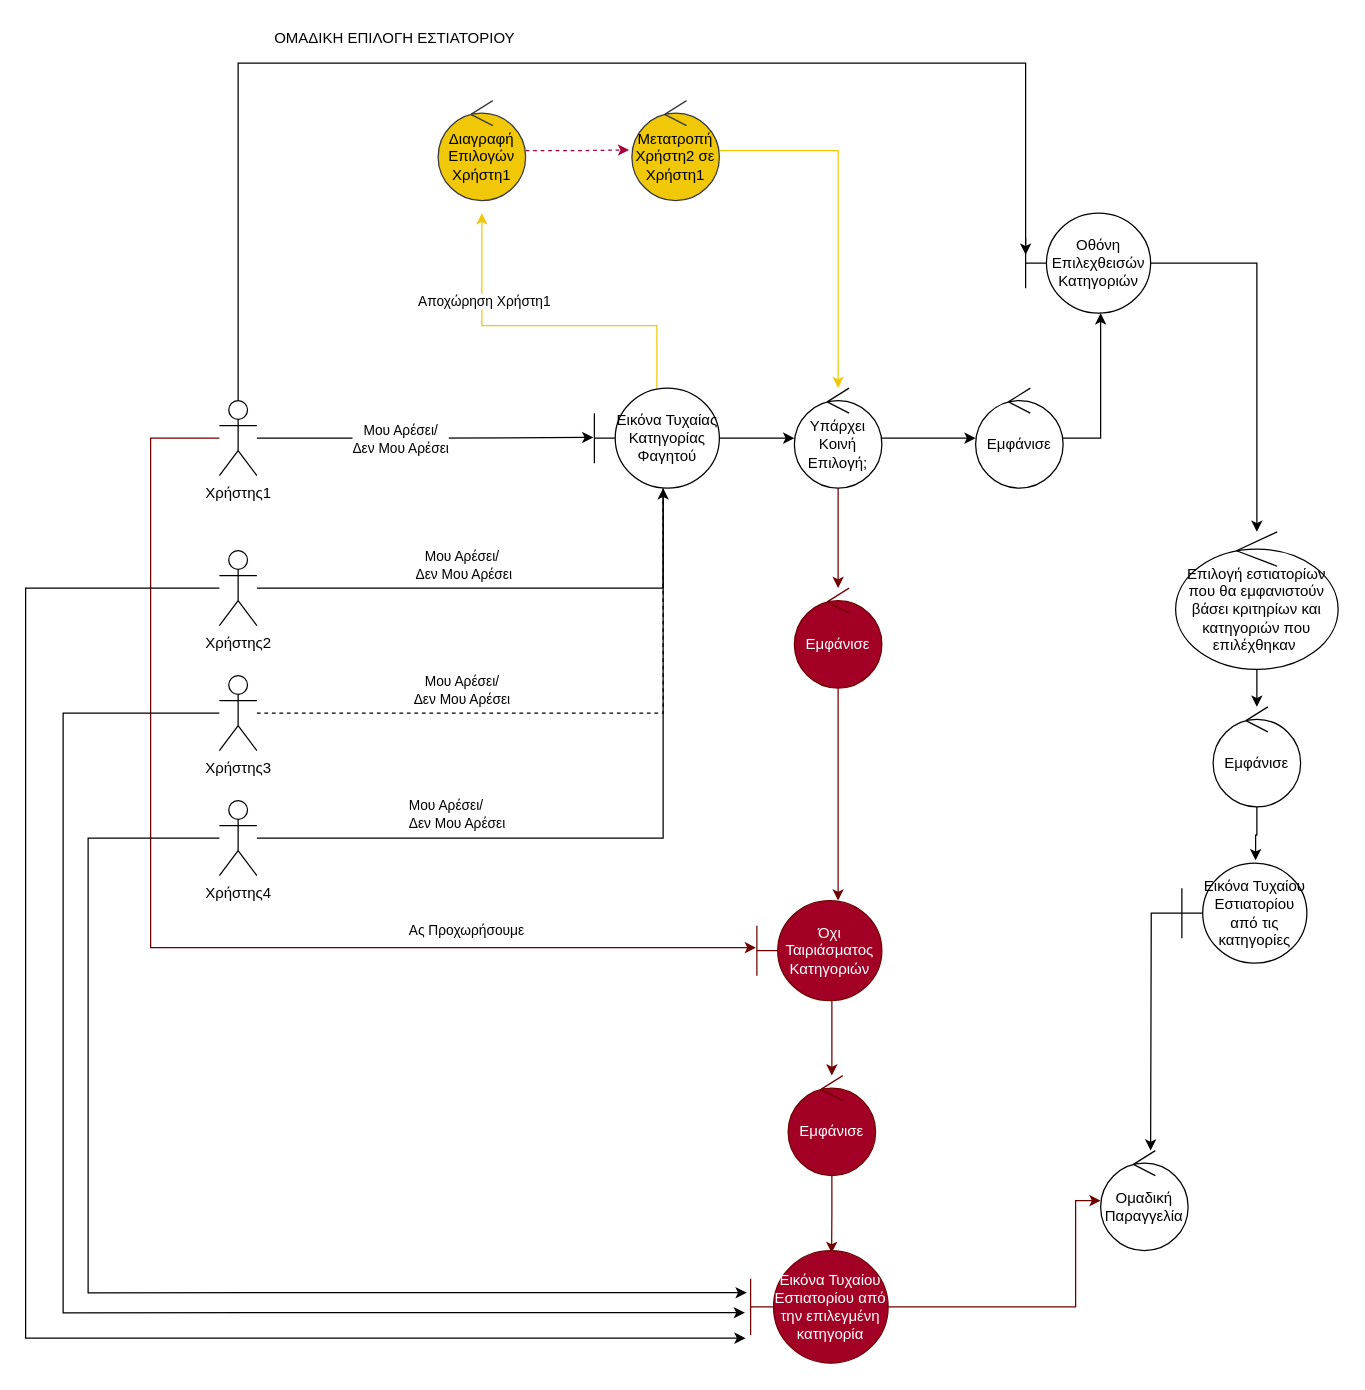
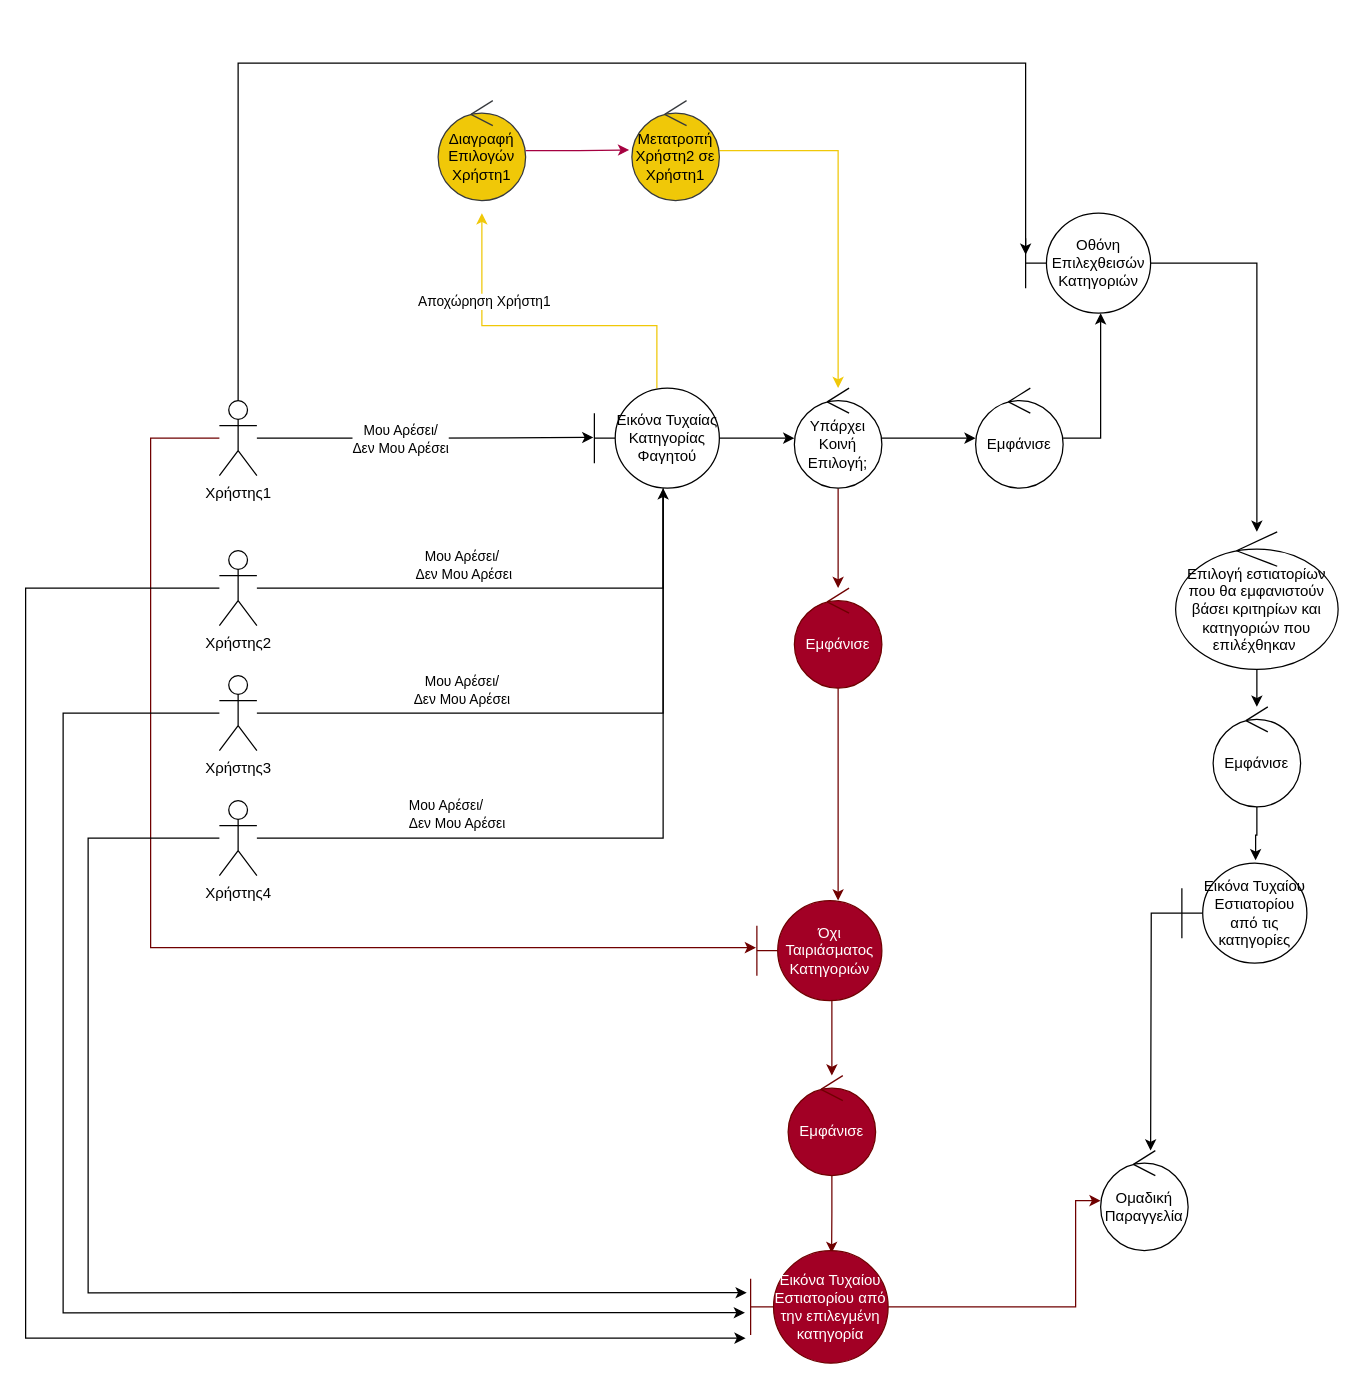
  <mxCell id="0" />
  <mxCell id="1" parent="0" />
  <mxCell id="2" style="edgeStyle=orthogonalEdgeStyle;rounded=0;orthogonalLoop=1;jettySize=auto;html=1;entryX=-0.008;entryY=0.493;entryDx=0;entryDy=0;entryPerimeter=0;" parent="1" source="6" target="10" edge="1"><mxGeometry relative="1" as="geometry" /></mxCell>
  <mxCell id="3" value="Μου Αρέσει/&lt;br&gt;Δεν Μου Αρέσει" style="edgeLabel;html=1;align=center;verticalAlign=middle;resizable=0;points=[];" parent="2" vertex="1" connectable="0"><mxGeometry x="-0.22" y="-2" relative="1" as="geometry"><mxPoint x="9" y="-2" as="offset" /></mxGeometry></mxCell>
  <mxCell id="4" style="edgeStyle=orthogonalEdgeStyle;rounded=0;orthogonalLoop=1;jettySize=auto;html=1;entryX=-0.007;entryY=0.47;entryDx=0;entryDy=0;entryPerimeter=0;fillColor=#a20025;strokeColor=#6F0000;" parent="1" source="6" target="36" edge="1"><mxGeometry relative="1" as="geometry"><Array as="points"><mxPoint x="120" y="350" /><mxPoint x="120" y="758" /></Array></mxGeometry></mxCell>
  <mxCell id="5" style="edgeStyle=orthogonalEdgeStyle;rounded=0;orthogonalLoop=1;jettySize=auto;html=1;entryX=0;entryY=0.416;entryDx=0;entryDy=0;entryPerimeter=0;" parent="1" source="6" target="26" edge="1"><mxGeometry relative="1" as="geometry"><Array as="points"><mxPoint x="190" y="50" /><mxPoint x="820" y="50" /></Array></mxGeometry></mxCell>
  <mxCell id="6" value="Χρήστης1" style="shape=umlActor;verticalLabelPosition=bottom;verticalAlign=top;html=1;outlineConnect=0;" parent="1" vertex="1"><mxGeometry x="175" y="320" width="30" height="60" as="geometry" /></mxCell>
  <mxCell id="7" style="edgeStyle=orthogonalEdgeStyle;rounded=0;orthogonalLoop=1;jettySize=auto;html=1;fillColor=#ffff88;strokeColor=#F0C808;" parent="1" source="10" edge="1"><mxGeometry relative="1" as="geometry"><mxPoint x="385" y="170" as="targetPoint" /><Array as="points"><mxPoint x="525" y="260" /><mxPoint x="385" y="260" /></Array></mxGeometry></mxCell>
  <mxCell id="8" value="Αποχώρηση Χρήστη1" style="edgeLabel;html=1;align=center;verticalAlign=middle;resizable=0;points=[];" parent="7" vertex="1" connectable="0"><mxGeometry x="0.497" y="-1" relative="1" as="geometry"><mxPoint as="offset" /></mxGeometry></mxCell>
  <mxCell id="9" style="edgeStyle=orthogonalEdgeStyle;rounded=0;orthogonalLoop=1;jettySize=auto;html=1;" parent="1" source="10" target="49" edge="1"><mxGeometry relative="1" as="geometry" /></mxCell>
  <mxCell id="10" value="Εικόνα Τυχαίας Κατηγορίας Φαγητού" style="shape=umlBoundary;whiteSpace=wrap;html=1;" parent="1" vertex="1"><mxGeometry x="475" y="310" width="100" height="80" as="geometry" /></mxCell>
  <mxCell id="11" style="edgeStyle=orthogonalEdgeStyle;rounded=0;orthogonalLoop=1;jettySize=auto;html=1;" parent="1" source="13" target="10" edge="1"><mxGeometry relative="1" as="geometry"><Array as="points"><mxPoint x="530" y="470" /></Array></mxGeometry></mxCell>
  <mxCell id="12" style="edgeStyle=orthogonalEdgeStyle;rounded=0;orthogonalLoop=1;jettySize=auto;html=1;" parent="1" source="13" edge="1"><mxGeometry relative="1" as="geometry"><mxPoint x="596" y="1070" as="targetPoint" /><Array as="points"><mxPoint x="20" y="470" /><mxPoint x="20" y="1070" /></Array></mxGeometry></mxCell>
  <mxCell id="13" value="Χρήστης2" style="shape=umlActor;verticalLabelPosition=bottom;verticalAlign=top;html=1;outlineConnect=0;" parent="1" vertex="1"><mxGeometry x="175" y="440" width="30" height="60" as="geometry" /></mxCell>
- <mxCell id="14" style="edgeStyle=orthogonalEdgeStyle;rounded=0;orthogonalLoop=1;jettySize=auto;html=1;entryX=0.536;entryY=1.043;entryDx=0;entryDy=0;entryPerimeter=0;endArrow=none;endFill=0;dashed=1;" parent="1" source="16" target="10" edge="1"><mxGeometry relative="1" as="geometry"><Array as="points"><mxPoint x="530" y="570" /><mxPoint x="530" y="393" /></Array></mxGeometry></mxCell>
+ <mxCell id="14" style="edgeStyle=orthogonalEdgeStyle;rounded=0;orthogonalLoop=1;jettySize=auto;html=1;entryX=0.536;entryY=1.043;entryDx=0;entryDy=0;entryPerimeter=0;endArrow=none;endFill=0;" parent="1" source="16" target="10" edge="1"><mxGeometry relative="1" as="geometry"><Array as="points"><mxPoint x="530" y="570" /><mxPoint x="530" y="393" /></Array></mxGeometry></mxCell>
  <mxCell id="15" style="edgeStyle=orthogonalEdgeStyle;rounded=0;orthogonalLoop=1;jettySize=auto;html=1;entryX=-0.041;entryY=0.552;entryDx=0;entryDy=0;entryPerimeter=0;" parent="1" source="16" target="41" edge="1"><mxGeometry relative="1" as="geometry"><mxPoint x="450" y="1050" as="targetPoint" /><Array as="points"><mxPoint x="50" y="570" /><mxPoint x="50" y="1050" /></Array></mxGeometry></mxCell>
  <mxCell id="16" value="Χρήστης3" style="shape=umlActor;verticalLabelPosition=bottom;verticalAlign=top;html=1;outlineConnect=0;" parent="1" vertex="1"><mxGeometry x="175" y="540" width="30" height="60" as="geometry" /></mxCell>
  <mxCell id="17" style="edgeStyle=orthogonalEdgeStyle;rounded=0;orthogonalLoop=1;jettySize=auto;html=1;endArrow=none;endFill=0;" parent="1" source="19" edge="1"><mxGeometry relative="1" as="geometry"><Array as="points"><mxPoint x="530" y="670" /><mxPoint x="530" y="390" /></Array><mxPoint x="530" y="390" as="targetPoint" /></mxGeometry></mxCell>
  <mxCell id="18" style="edgeStyle=orthogonalEdgeStyle;rounded=0;orthogonalLoop=1;jettySize=auto;html=1;entryX=-0.028;entryY=0.374;entryDx=0;entryDy=0;entryPerimeter=0;" parent="1" source="19" target="41" edge="1"><mxGeometry relative="1" as="geometry"><mxPoint x="590" y="1050" as="targetPoint" /><Array as="points"><mxPoint x="70" y="670" /><mxPoint x="70" y="1034" /></Array></mxGeometry></mxCell>
  <mxCell id="19" value="Χρήστης4" style="shape=umlActor;verticalLabelPosition=bottom;verticalAlign=top;html=1;outlineConnect=0;" parent="1" vertex="1"><mxGeometry x="175" y="640" width="30" height="60" as="geometry" /></mxCell>
  <mxCell id="20" value="Μου Αρέσει/&lt;br&gt;&amp;nbsp;Δεν Μου Αρέσει" style="edgeLabel;html=1;align=center;verticalAlign=middle;resizable=0;points=[];" parent="1" vertex="1" connectable="0"><mxGeometry x="380" y="480" as="geometry"><mxPoint x="-12" y="-29" as="offset" /></mxGeometry></mxCell>
  <mxCell id="21" value="Μου Αρέσει/&lt;br&gt;Δεν Μου Αρέσει" style="edgeLabel;html=1;align=center;verticalAlign=middle;resizable=0;points=[];" parent="1" vertex="1" connectable="0"><mxGeometry x="380" y="580" as="geometry"><mxPoint x="-12" y="-29" as="offset" /></mxGeometry></mxCell>
  <mxCell id="22" value="&lt;span style=&quot;color: rgb(0 , 0 , 0) ; font-family: &amp;#34;helvetica&amp;#34; ; font-size: 11px ; font-style: normal ; font-weight: 400 ; letter-spacing: normal ; text-align: center ; text-indent: 0px ; text-transform: none ; word-spacing: 0px ; background-color: rgb(255 , 255 , 255) ; display: inline ; float: none&quot;&gt;Μου Αρέσει/&lt;br&gt;Δεν Μου Αρέσει&lt;/span&gt;" style="text;whiteSpace=wrap;html=1;" parent="1" vertex="1"><mxGeometry x="325" y="630" width="80" height="30" as="geometry" /></mxCell>
  <mxCell id="23" style="edgeStyle=orthogonalEdgeStyle;rounded=0;orthogonalLoop=1;jettySize=auto;html=1;" parent="1" source="24" target="26" edge="1"><mxGeometry relative="1" as="geometry"><Array as="points"><mxPoint x="880" y="350" /></Array></mxGeometry></mxCell>
  <mxCell id="24" value="Εμφάνισε" style="ellipse;shape=umlControl;whiteSpace=wrap;html=1;" parent="1" vertex="1"><mxGeometry x="780" y="310" width="70" height="80" as="geometry" /></mxCell>
  <mxCell id="25" style="edgeStyle=orthogonalEdgeStyle;rounded=0;orthogonalLoop=1;jettySize=auto;html=1;" parent="1" source="26" target="30" edge="1"><mxGeometry relative="1" as="geometry" /></mxCell>
  <mxCell id="26" value="Οθόνη Επιλεχθεισών Κατηγοριών" style="shape=umlBoundary;whiteSpace=wrap;html=1;" parent="1" vertex="1"><mxGeometry x="820" y="170" width="100" height="80" as="geometry" /></mxCell>
  <mxCell id="27" style="edgeStyle=orthogonalEdgeStyle;rounded=0;orthogonalLoop=1;jettySize=auto;html=1;entryX=1;entryY=0.5;entryDx=0;entryDy=0;" parent="1" source="28" edge="1"><mxGeometry relative="1" as="geometry"><mxPoint x="920" y="920" as="targetPoint" /></mxGeometry></mxCell>
  <mxCell id="28" value="Εικόνα Τυχαίου Εστιατορίου από τις κατηγορίες" style="shape=umlBoundary;whiteSpace=wrap;html=1;" parent="1" vertex="1"><mxGeometry x="945" y="690" width="100" height="80" as="geometry" /></mxCell>
  <mxCell id="29" style="edgeStyle=orthogonalEdgeStyle;rounded=0;orthogonalLoop=1;jettySize=auto;html=1;" parent="1" source="30" target="32" edge="1"><mxGeometry relative="1" as="geometry" /></mxCell>
  <mxCell id="30" value="Επιλογή εστιατορίων που θα εμφανιστούν βάσει κριτηρίων και κατηγοριών που επιλέχθηκαν&amp;nbsp;" style="ellipse;shape=umlControl;whiteSpace=wrap;html=1;" parent="1" vertex="1"><mxGeometry x="940" y="425" width="130" height="110" as="geometry" /></mxCell>
  <mxCell id="31" style="edgeStyle=orthogonalEdgeStyle;rounded=0;orthogonalLoop=1;jettySize=auto;html=1;entryX=0.59;entryY=-0.028;entryDx=0;entryDy=0;entryPerimeter=0;" parent="1" source="32" target="28" edge="1"><mxGeometry relative="1" as="geometry" /></mxCell>
  <mxCell id="32" value="Εμφάνισε" style="ellipse;shape=umlControl;whiteSpace=wrap;html=1;" parent="1" vertex="1"><mxGeometry x="970" y="565" width="70" height="80" as="geometry" /></mxCell>
  <mxCell id="33" style="edgeStyle=orthogonalEdgeStyle;rounded=0;orthogonalLoop=1;jettySize=auto;html=1;fillColor=#a20025;strokeColor=#6F0000;" parent="1" source="34" target="36" edge="1"><mxGeometry relative="1" as="geometry"><mxPoint x="755" y="465" as="targetPoint" /><Array as="points"><mxPoint x="670" y="650" /><mxPoint x="670" y="650" /></Array></mxGeometry></mxCell>
  <mxCell id="34" value="Εμφάνισε" style="ellipse;shape=umlControl;whiteSpace=wrap;html=1;fillColor=#a20025;fontColor=#ffffff;strokeColor=#6F0000;" parent="1" vertex="1"><mxGeometry x="635" y="470" width="70" height="80" as="geometry" /></mxCell>
  <mxCell id="35" style="edgeStyle=orthogonalEdgeStyle;rounded=0;orthogonalLoop=1;jettySize=auto;html=1;fillColor=#a20025;strokeColor=#6F0000;" parent="1" source="36" target="38" edge="1"><mxGeometry relative="1" as="geometry"><Array as="points"><mxPoint x="665" y="810" /><mxPoint x="665" y="810" /></Array></mxGeometry></mxCell>
  <mxCell id="36" value="Όχι Ταιριάσματος Κατηγοριών" style="shape=umlBoundary;whiteSpace=wrap;html=1;fillColor=#a20025;fontColor=#ffffff;strokeColor=#6F0000;" parent="1" vertex="1"><mxGeometry x="605" y="720" width="100" height="80" as="geometry" /></mxCell>
  <mxCell id="37" style="edgeStyle=orthogonalEdgeStyle;rounded=0;orthogonalLoop=1;jettySize=auto;html=1;entryX=0.589;entryY=0.021;entryDx=0;entryDy=0;entryPerimeter=0;fillColor=#a20025;strokeColor=#6F0000;" parent="1" source="38" target="41" edge="1"><mxGeometry relative="1" as="geometry" /></mxCell>
  <mxCell id="38" value="Εμφάνισε" style="ellipse;shape=umlControl;whiteSpace=wrap;html=1;fillColor=#a20025;fontColor=#ffffff;strokeColor=#6F0000;" parent="1" vertex="1"><mxGeometry x="630" y="860" width="70" height="80" as="geometry" /></mxCell>
- <mxCell id="39" value="&lt;div style=&quot;text-align: center&quot;&gt;&lt;font face=&quot;helvetica&quot;&gt;&lt;span style=&quot;font-size: 11px ; background-color: rgb(255 , 255 , 255)&quot;&gt;Ας Προχωρήσουμε&lt;/span&gt;&lt;/font&gt;&lt;/div&gt;" style="text;whiteSpace=wrap;html=1;" parent="1" vertex="1"><mxGeometry x="325" y="730" width="100" height="30" as="geometry" /></mxCell>
  <mxCell id="40" style="edgeStyle=orthogonalEdgeStyle;rounded=0;orthogonalLoop=1;jettySize=auto;html=1;entryX=0.5;entryY=1;entryDx=0;entryDy=0;fillColor=#a20025;strokeColor=#6F0000;" parent="1" source="41" edge="1"><mxGeometry relative="1" as="geometry"><Array as="points"><mxPoint x="860" y="1045" /></Array><mxPoint x="880" y="960" as="targetPoint" /></mxGeometry></mxCell>
  <mxCell id="41" value="Εικόνα Τυχαίου Εστιατορίου από την επιλεγμένη κατηγορία" style="shape=umlBoundary;whiteSpace=wrap;html=1;fillColor=#a20025;fontColor=#ffffff;strokeColor=#6F0000;" parent="1" vertex="1"><mxGeometry x="600" y="1000" width="110" height="90" as="geometry" /></mxCell>
- <mxCell id="42" value="ΟΜΑΔΙΚΗ ΕΠΙΛΟΓΗ ΕΣΤΙΑΤΟΡΙΟΥ" style="text;html=1;align=center;verticalAlign=middle;resizable=0;points=[];autosize=1;strokeColor=none;fillColor=none;" parent="1" vertex="1"><mxGeometry x="210" y="20" width="210" height="20" as="geometry" /></mxCell>
- <mxCell id="43" style="edgeStyle=orthogonalEdgeStyle;rounded=0;orthogonalLoop=1;jettySize=auto;html=1;entryX=-0.031;entryY=0.493;entryDx=0;entryDy=0;entryPerimeter=0;fillColor=#d80073;strokeColor=#A50040;dashed=1;" parent="1" source="44" target="46" edge="1"><mxGeometry relative="1" as="geometry" /></mxCell>
+ <mxCell id="43" style="edgeStyle=orthogonalEdgeStyle;rounded=0;orthogonalLoop=1;jettySize=auto;html=1;entryX=-0.031;entryY=0.493;entryDx=0;entryDy=0;entryPerimeter=0;fillColor=#d80073;strokeColor=#A50040;" parent="1" source="44" target="46" edge="1"><mxGeometry relative="1" as="geometry" /></mxCell>
  <mxCell id="44" value="Διαγραφή Επιλογών Χρήστη1" style="ellipse;shape=umlControl;whiteSpace=wrap;html=1;fillColor=#F0C808;strokeColor=#36393d;" parent="1" vertex="1"><mxGeometry x="350" y="80" width="70" height="80" as="geometry" /></mxCell>
  <mxCell id="45" style="edgeStyle=orthogonalEdgeStyle;rounded=0;orthogonalLoop=1;jettySize=auto;html=1;fillColor=#d80073;strokeColor=#F0C808;" parent="1" source="46" target="49" edge="1"><mxGeometry relative="1" as="geometry" /></mxCell>
  <mxCell id="46" value="Μετατροπή Χρήστη2 σε Χρήστη1" style="ellipse;shape=umlControl;whiteSpace=wrap;html=1;fillColor=#F0C808;strokeColor=#36393d;" parent="1" vertex="1"><mxGeometry x="505" y="80" width="70" height="80" as="geometry" /></mxCell>
  <mxCell id="47" style="edgeStyle=orthogonalEdgeStyle;rounded=0;orthogonalLoop=1;jettySize=auto;html=1;" parent="1" source="49" target="24" edge="1"><mxGeometry relative="1" as="geometry" /></mxCell>
  <mxCell id="48" style="edgeStyle=orthogonalEdgeStyle;rounded=0;orthogonalLoop=1;jettySize=auto;html=1;fillColor=#a20025;strokeColor=#6F0000;" parent="1" source="49" target="34" edge="1"><mxGeometry relative="1" as="geometry" /></mxCell>
  <mxCell id="49" value="Υπάρχει&lt;br&gt;Κοινή&lt;br&gt;Επιλογή;" style="ellipse;shape=umlControl;whiteSpace=wrap;html=1;" parent="1" vertex="1"><mxGeometry x="635" y="310" width="70" height="80" as="geometry" /></mxCell>
  <mxCell id="50" value="Ομαδική&lt;br&gt;Παραγγελία" style="ellipse;shape=umlControl;whiteSpace=wrap;html=1;" parent="1" vertex="1"><mxGeometry x="880" y="920" width="70" height="80" as="geometry" /></mxCell>
